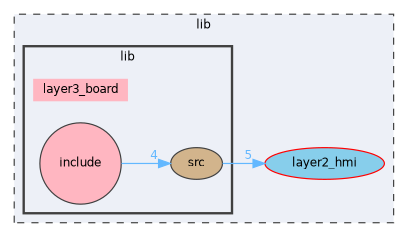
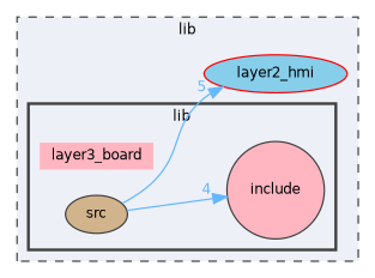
  digraph {
    compound=true
    rankdir=LR
    node [fontname=Helvetica fontsize=10 shape=ellipse style=filled fillcolor=lightpink color=grey25]
    edge [color=steelblue1 fontcolor=steelblue1 fontname=Helvetica fontsize=10 labeldistance=1.5 labelfontname=Helvetica labelfontsize=10]
    n1 [height=0.2 label=layer3_board shape=plaintext width=0.4 color=""]
    n2 [height=0.2 label=include shape=circle width=0.4]
    n3 [fillcolor=tan height=0.2 label=src width=0.4]
    n4 [color=red fillcolor=skyblue height=0.2 label=layer2_hmi width=0.4]
    subgraph cluster_1 {
      bgcolor="#edf0f7"
      fontname=Helvetica
      fontsize=10
      label=lib
      pencolor=grey25
      style="filled,dashed"
      n4
      subgraph cluster_2 {
        bgcolor="#edf0f7"
        fontname=Helvetica
        fontsize=10
        pencolor=grey25
        style="filled,bold"
        n1
        n2
        n3
      }
    }
-   n2 -> n3 [headlabel=4]
+   n3 -> n2 [headlabel=4]
    n3 -> n4 [headlabel=5]
  }
